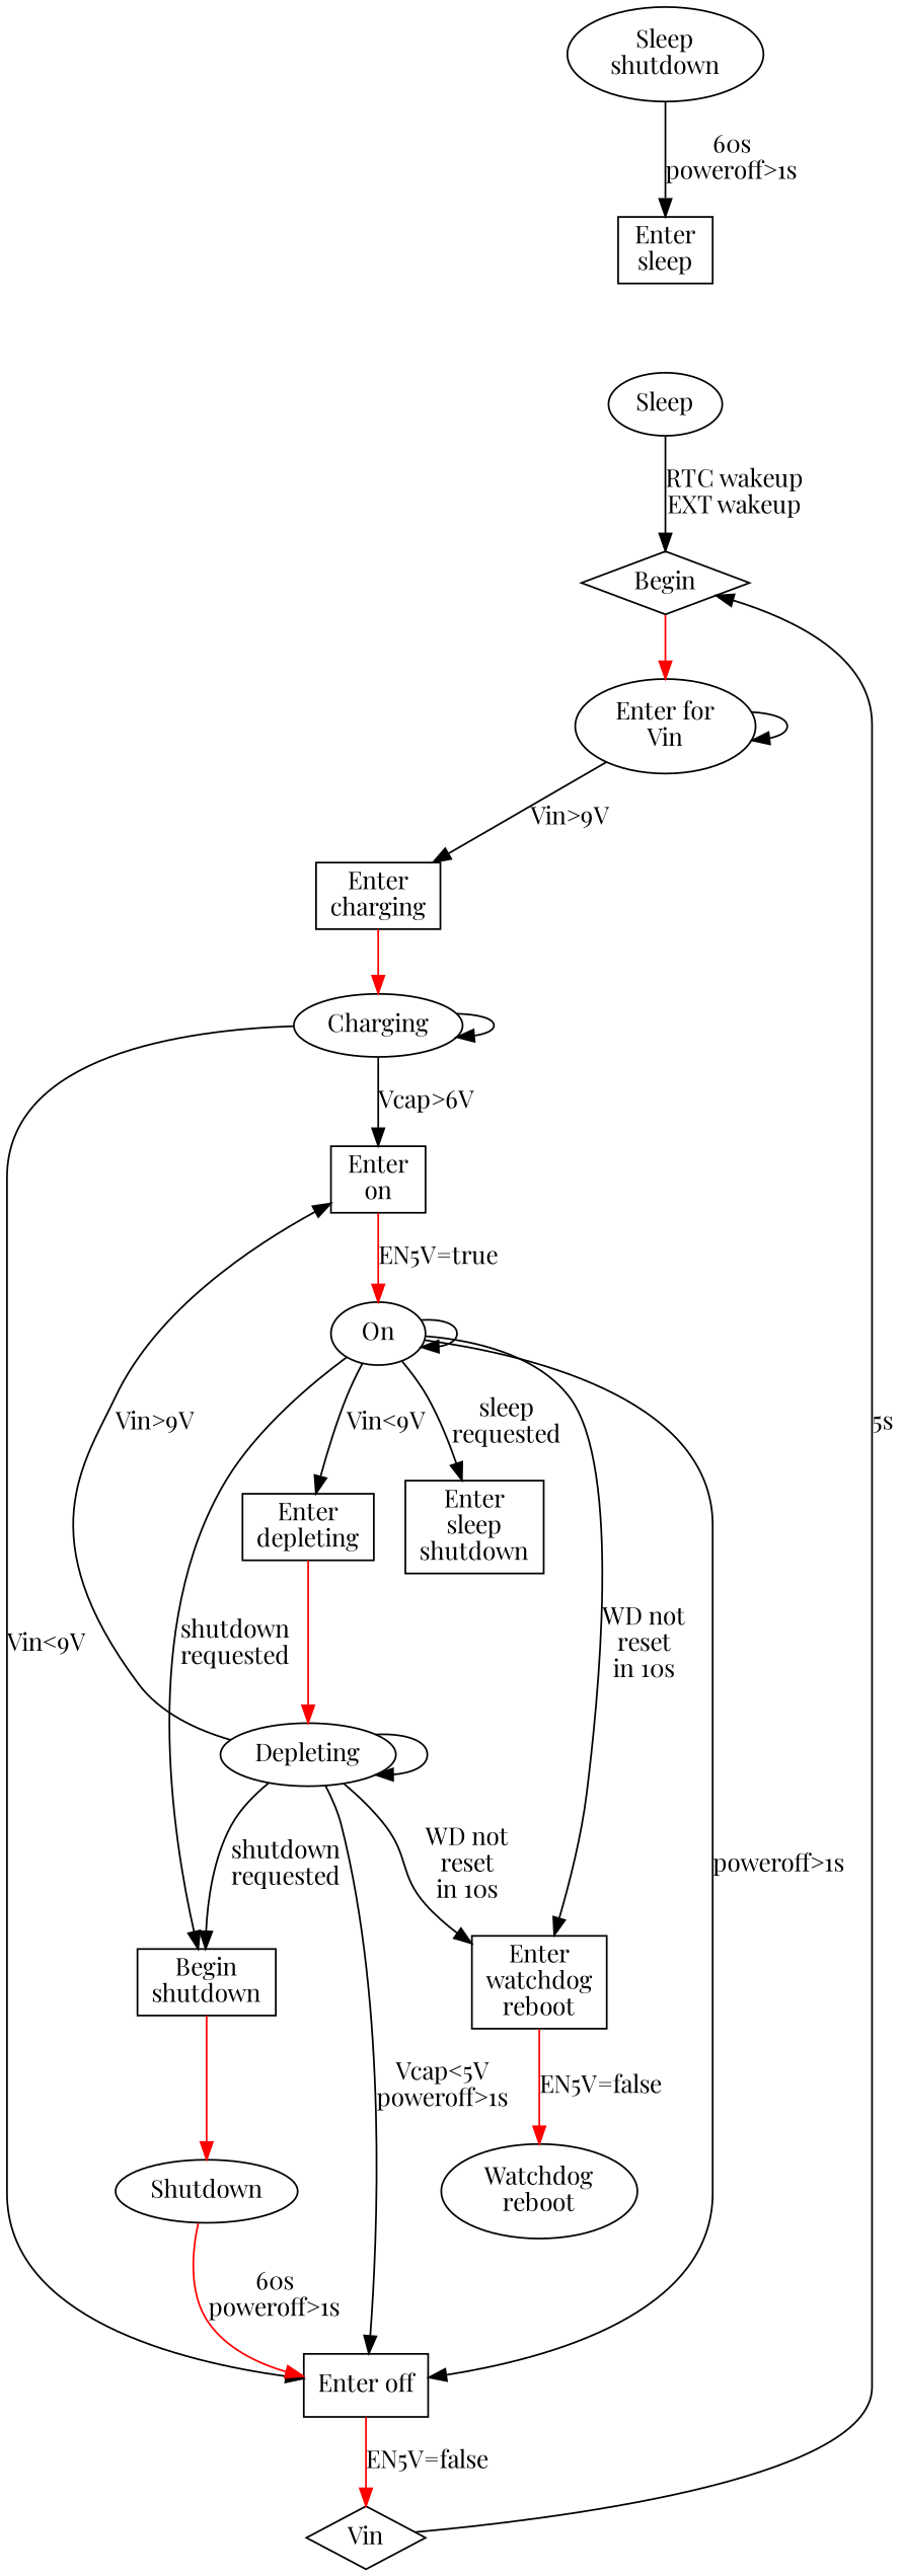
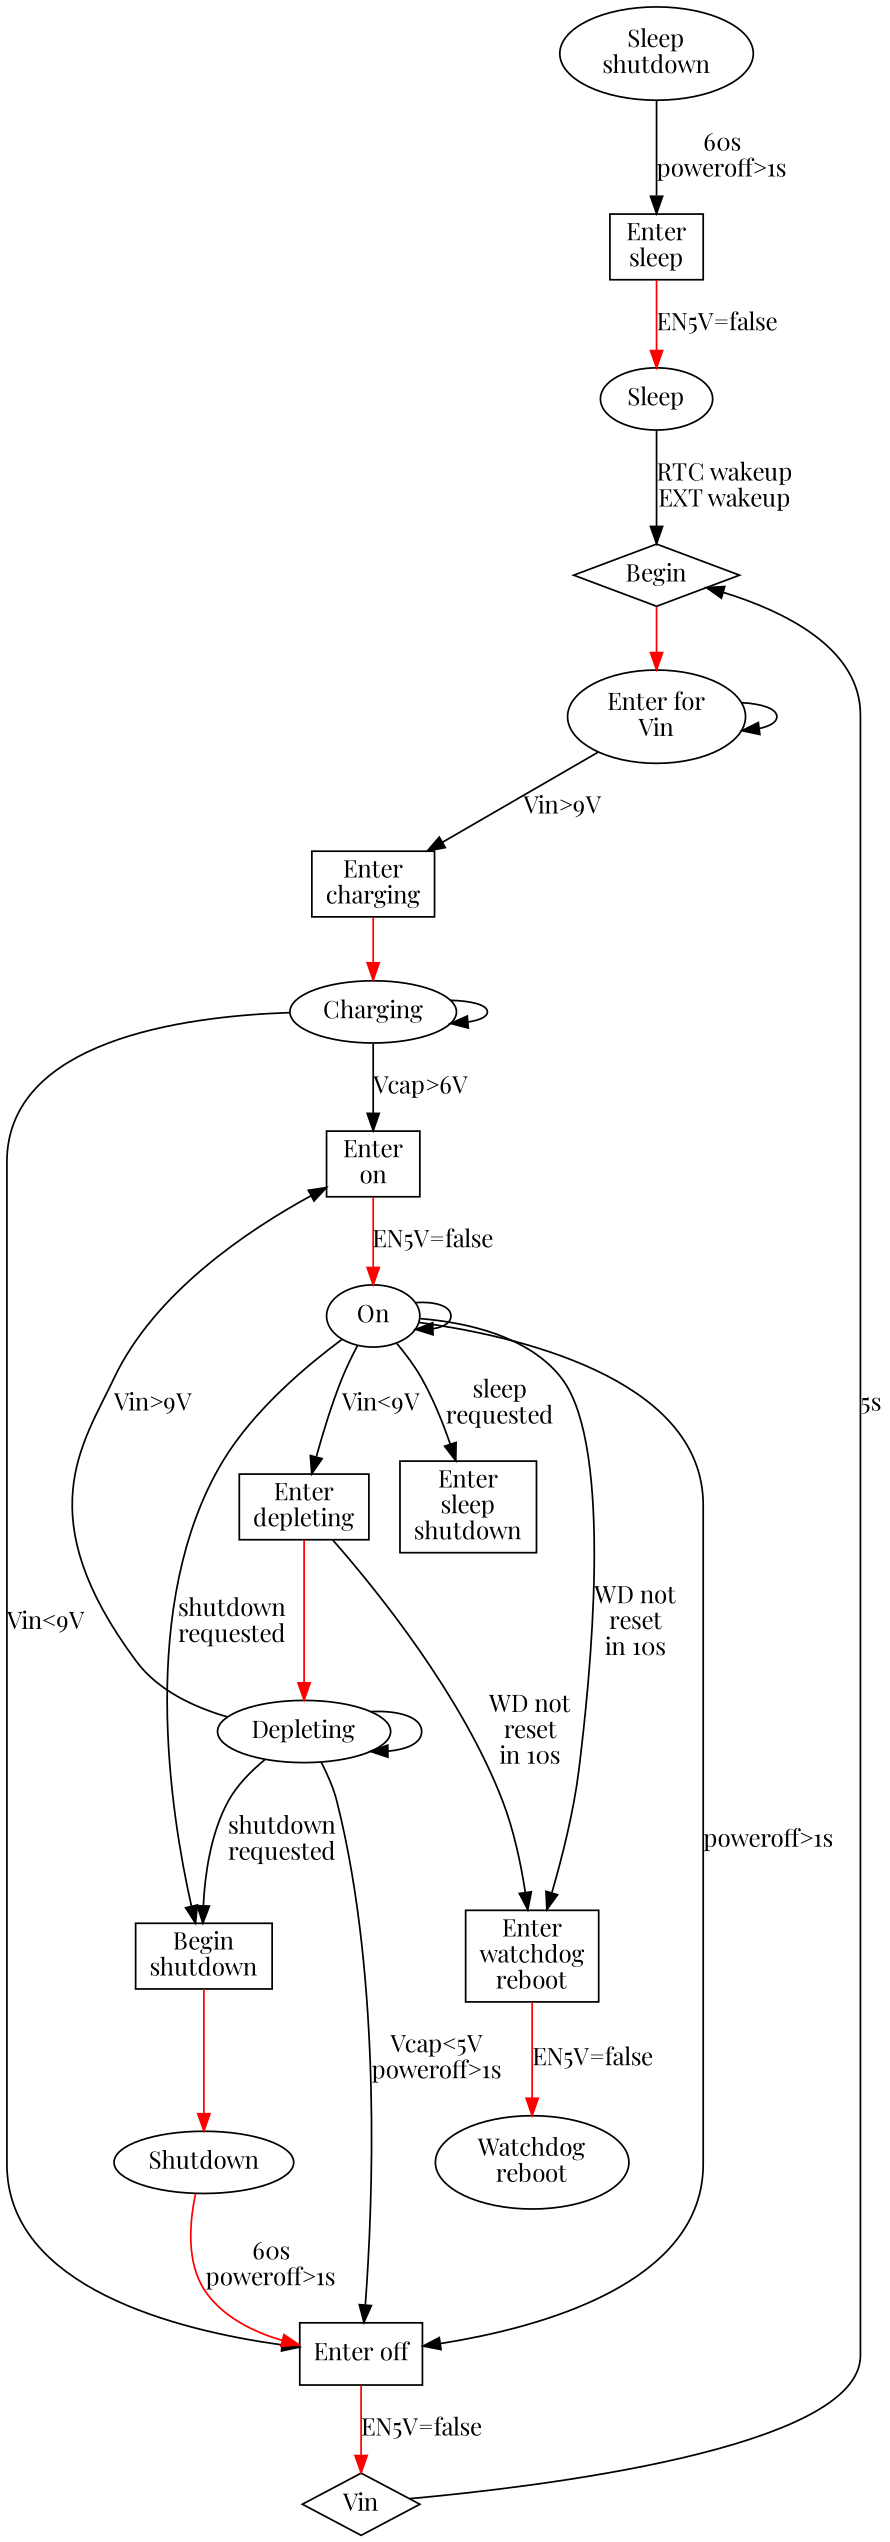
  digraph {
    fontname="Playfair Display"
    node [fontname="Playfair Display"]
    edge [fontname="Playfair Display"]
    n1 [label=Begin shape=diamond]
    n2 [label="Enter for\nVin"]
    n3 [label="Enter\ncharging" shape=box]
    n4 [label=Charging]
    n5 [label="Enter\non" shape=box]
    n6 [label="Enter off" shape=box]
    n7 [label=On]
    n8 [label=Vin shape=diamond]
    n9 [label="Enter\ndepleting" shape=box]
    n10 [label="Begin\nshutdown" shape=box]
    n11 [label="Enter\nwatchdog\nreboot" shape=box]
    n12 [label="Enter\nsleep\nshutdown" shape=box]
    n13 [label=Depleting]
    n14 [label=Shutdown]
    n15 [label="Watchdog\nreboot"]
    n16 [label="Sleep\nshutdown"]
    n17 [label="Enter\nsleep" shape=box]
    n18 [label=Sleep]
    n1 -> n2 [color=red weight=8]
    n2 -> n2
    n2 -> n3 [label="Vin>9V"]
    n3 -> n4 [color=red weight=8]
    n4 -> n4
    n4 -> n5 [label="Vcap>6V"]
    n4 -> n6 [label="Vin<9V"]
-   n5 -> n7 [color=red label="EN5V=true" weight=8]
+   n5 -> n7 [color=red label="EN5V=false" weight=8]
    n6 -> n8 [color=red label="EN5V=false" weight=8]
    n7 -> n6 [label="poweroff>1s"]
    n7 -> n7
    n7 -> n9 [label="Vin<9V"]
    n7 -> n10 [label="shutdown\nrequested"]
    n7 -> n11 [label="WD not\nreset\nin 10s"]
    n7 -> n12 [label="sleep\nrequested"]
    n8 -> n1 [label="5s"]
    n9 -> n13 [color=red weight=8]
    n10 -> n14 [color=red weight=8]
    n11 -> n15 [color=red label="EN5V=false" weight=8]
    n13 -> n5 [label="Vin>9V"]
    n13 -> n6 [label="Vcap<5V\npoweroff>1s"]
    n13 -> n10 [label="shutdown\nrequested"]
-   n13 -> n11 [label="WD not\nreset\nin 10s"]
+   n9 -> n11 [label="WD not\nreset\nin 10s"]
    n13 -> n13
    n14 -> n6 [color=red label="60s\npoweroff>1s"]
    n16 -> n17 [label="60s\npoweroff>1s"]
+   n17 -> n18 [color=red label="EN5V=false" weight=8]
    n18 -> n1 [label="RTC wakeup\nEXT wakeup"]
  }
